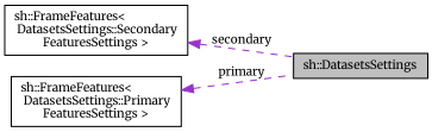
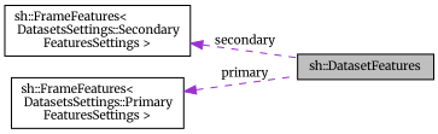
  digraph {
    rankdir=LR
    fontname=Merriweather
    node [color=black fillcolor=white fontname=Merriweather fontsize=10 shape=record style=filled]
    edge [color=darkorchid3 dir=back fontname=Merriweather fontsize=10 labelfontname=Helvetica labelfontsize=10 style=dashed]
-   n1 [fillcolor=grey75 fontcolor=black height=0.2 label="sh::DatasetsSettings" width=0.4]
+   n1 [fillcolor=grey75 fontcolor=black height=0.2 label="sh::DatasetFeatures" width=0.4]
    n2 [height=0.2 label="sh::FrameFeatures\<\l DatasetsSettings::Secondary\lFeaturesSettings \>" width=0.4]
    n3 [height=0.2 label="sh::FrameFeatures\<\l DatasetsSettings::Primary\lFeaturesSettings \>" width=0.4]
    n2 -> n1 [label=" secondary"]
    n3 -> n1 [label=" primary"]
  }
